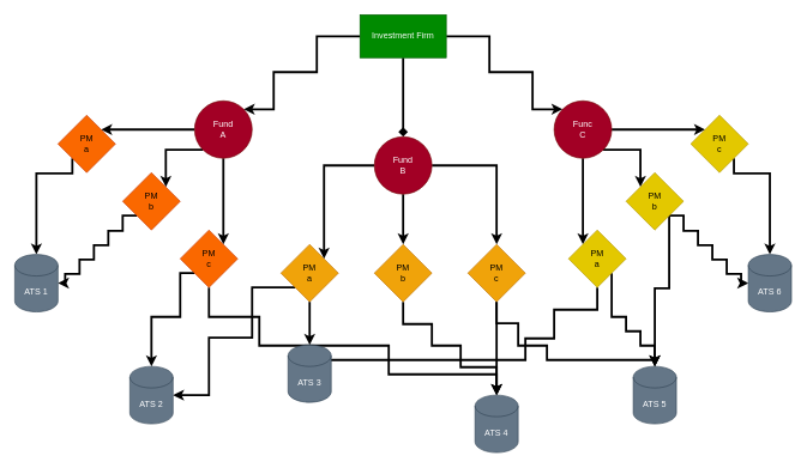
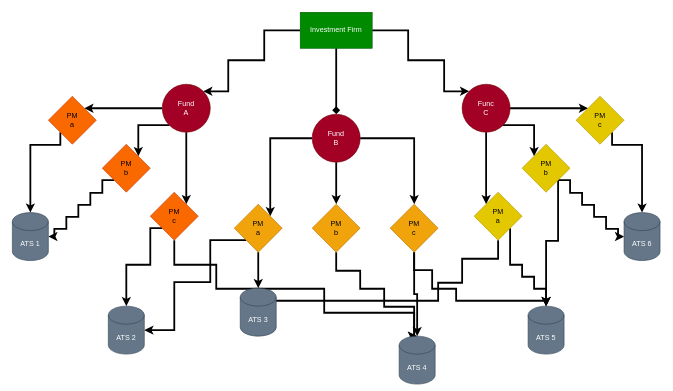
  <mxCell id="0" />
  <mxCell id="1" parent="0" />
  <mxCell id="2" style="edgeStyle=orthogonalEdgeStyle;rounded=0;orthogonalLoop=1;jettySize=auto;html=1;entryX=0.5;entryY=0;entryDx=0;entryDy=0;jumpSize=6;strokeWidth=3;strokeColor=#000000;endArrow=diamond;" parent="1" source="5" target="13" edge="1"><mxGeometry relative="1" as="geometry" /></mxCell>
  <mxCell id="3" style="edgeStyle=orthogonalEdgeStyle;rounded=0;orthogonalLoop=1;jettySize=auto;html=1;exitX=0;exitY=0.5;exitDx=0;exitDy=0;entryX=1;entryY=0;entryDx=0;entryDy=0;jumpSize=6;strokeWidth=3;strokeColor=#000000;" parent="1" source="5" target="9" edge="1"><mxGeometry relative="1" as="geometry"><Array as="points"><mxPoint x="440" y="50" /><mxPoint x="440" y="100" /><mxPoint x="380" y="100" /><mxPoint x="380" y="152" /></Array></mxGeometry></mxCell>
  <mxCell id="4" style="edgeStyle=orthogonalEdgeStyle;rounded=0;orthogonalLoop=1;jettySize=auto;html=1;exitX=1;exitY=0.5;exitDx=0;exitDy=0;entryX=0;entryY=0;entryDx=0;entryDy=0;jumpSize=6;strokeWidth=3;strokeColor=#000000;" parent="1" source="5" target="17" edge="1"><mxGeometry relative="1" as="geometry"><Array as="points"><mxPoint x="680" y="50" /><mxPoint x="680" y="100" /><mxPoint x="740" y="100" /><mxPoint x="740" y="152" /></Array></mxGeometry></mxCell>
  <mxCell id="5" value="Investment Firm" style="rounded=0;whiteSpace=wrap;html=1;fillColor=#008a00;fontColor=#ffffff;strokeColor=#005700;" parent="1" vertex="1"><mxGeometry x="500" y="20" width="120" height="60" as="geometry" /></mxCell>
  <mxCell id="6" style="edgeStyle=orthogonalEdgeStyle;rounded=0;orthogonalLoop=1;jettySize=auto;html=1;exitX=0.5;exitY=1;exitDx=0;exitDy=0;entryX=1;entryY=0;entryDx=0;entryDy=0;jumpSize=6;strokeWidth=3;strokeColor=#000000;" parent="1" source="9" target="24" edge="1"><mxGeometry relative="1" as="geometry" /></mxCell>
  <mxCell id="7" style="edgeStyle=orthogonalEdgeStyle;rounded=0;orthogonalLoop=1;jettySize=auto;html=1;exitX=0;exitY=1;exitDx=0;exitDy=0;entryX=1;entryY=0;entryDx=0;entryDy=0;jumpSize=6;strokeWidth=3;strokeColor=#000000;" parent="1" source="9" target="21" edge="1"><mxGeometry relative="1" as="geometry" /></mxCell>
  <mxCell id="8" style="edgeStyle=orthogonalEdgeStyle;rounded=0;orthogonalLoop=1;jettySize=auto;html=1;exitX=0;exitY=0.5;exitDx=0;exitDy=0;entryX=0;entryY=1;entryDx=0;entryDy=0;jumpSize=6;strokeWidth=3;strokeColor=#000000;" parent="1" source="9" target="19" edge="1"><mxGeometry relative="1" as="geometry" /></mxCell>
  <mxCell id="9" value="Fund&lt;br&gt;A" style="ellipse;whiteSpace=wrap;html=1;fillColor=#a20025;fontColor=#ffffff;strokeColor=#6F0000;" parent="1" vertex="1"><mxGeometry x="270" y="140" width="80" height="80" as="geometry" /></mxCell>
  <mxCell id="10" style="edgeStyle=orthogonalEdgeStyle;rounded=0;orthogonalLoop=1;jettySize=auto;html=1;exitX=0;exitY=0.5;exitDx=0;exitDy=0;entryX=1;entryY=0;entryDx=0;entryDy=0;jumpSize=6;strokeWidth=3;strokeColor=#000000;" parent="1" source="13" target="35" edge="1"><mxGeometry relative="1" as="geometry" /></mxCell>
  <mxCell id="11" style="edgeStyle=orthogonalEdgeStyle;rounded=0;orthogonalLoop=1;jettySize=auto;html=1;exitX=0.5;exitY=1;exitDx=0;exitDy=0;entryX=0.5;entryY=0;entryDx=0;entryDy=0;jumpSize=6;strokeWidth=3;strokeColor=#000000;" parent="1" source="13" target="37" edge="1"><mxGeometry relative="1" as="geometry" /></mxCell>
  <mxCell id="12" style="edgeStyle=orthogonalEdgeStyle;rounded=0;orthogonalLoop=1;jettySize=auto;html=1;exitX=1;exitY=0.5;exitDx=0;exitDy=0;entryX=0.5;entryY=0;entryDx=0;entryDy=0;jumpSize=6;strokeWidth=3;strokeColor=#000000;" parent="1" source="13" target="40" edge="1"><mxGeometry relative="1" as="geometry" /></mxCell>
  <mxCell id="13" value="Fund&lt;br&gt;B" style="ellipse;whiteSpace=wrap;html=1;fillColor=#a20025;fontColor=#ffffff;strokeColor=#6F0000;" parent="1" vertex="1"><mxGeometry x="520" y="190" width="80" height="80" as="geometry" /></mxCell>
  <mxCell id="14" style="edgeStyle=orthogonalEdgeStyle;rounded=0;orthogonalLoop=1;jettySize=auto;html=1;exitX=0.5;exitY=1;exitDx=0;exitDy=0;entryX=0;entryY=0;entryDx=0;entryDy=0;jumpSize=6;strokeWidth=3;strokeColor=#000000;" parent="1" source="17" target="27" edge="1"><mxGeometry relative="1" as="geometry" /></mxCell>
  <mxCell id="15" style="edgeStyle=orthogonalEdgeStyle;rounded=0;orthogonalLoop=1;jettySize=auto;html=1;exitX=1;exitY=1;exitDx=0;exitDy=0;entryX=0;entryY=0;entryDx=0;entryDy=0;jumpSize=6;strokeWidth=3;strokeColor=#000000;" parent="1" source="17" target="30" edge="1"><mxGeometry relative="1" as="geometry" /></mxCell>
  <mxCell id="16" style="edgeStyle=orthogonalEdgeStyle;rounded=0;orthogonalLoop=1;jettySize=auto;html=1;exitX=1;exitY=0.5;exitDx=0;exitDy=0;entryX=0;entryY=0;entryDx=0;entryDy=0;jumpSize=6;strokeWidth=3;strokeColor=#000000;" parent="1" source="17" target="32" edge="1"><mxGeometry relative="1" as="geometry" /></mxCell>
  <mxCell id="17" value="Func&lt;br&gt;C" style="ellipse;whiteSpace=wrap;html=1;fillColor=#a20025;fontColor=#ffffff;strokeColor=#6F0000;" parent="1" vertex="1"><mxGeometry x="770" y="140" width="80" height="80" as="geometry" /></mxCell>
  <mxCell id="18" style="edgeStyle=orthogonalEdgeStyle;rounded=0;orthogonalLoop=1;jettySize=auto;html=1;exitX=1;exitY=0;exitDx=0;exitDy=0;jumpSize=6;strokeWidth=3;strokeColor=#000000;" parent="1" source="19" target="41" edge="1"><mxGeometry relative="1" as="geometry"><Array as="points"><mxPoint x="100" y="241" /><mxPoint x="50" y="241" /></Array></mxGeometry></mxCell>
  <mxCell id="19" value="PM&lt;br&gt;a" style="rhombus;whiteSpace=wrap;html=1;flipH=1;direction=west;fillColor=#fa6800;fontColor=#000000;strokeColor=#C73500;" parent="1" vertex="1"><mxGeometry x="80" y="160" width="80" height="80" as="geometry" /></mxCell>
  <mxCell id="20" style="edgeStyle=orthogonalEdgeStyle;rounded=0;orthogonalLoop=1;jettySize=auto;html=1;exitX=0;exitY=1;exitDx=0;exitDy=0;entryX=1;entryY=0.5;entryDx=0;entryDy=0;entryPerimeter=0;jumpSize=6;strokeWidth=3;strokeColor=#000000;" parent="1" source="21" edge="1" target="41"><mxGeometry relative="1" as="geometry"><mxPoint x="60" y="350" as="targetPoint" /><Array as="points"><mxPoint x="170" y="300" /><mxPoint x="170" y="321" /><mxPoint x="150" y="321" /><mxPoint x="150" y="341" /><mxPoint x="130" y="341" /><mxPoint x="130" y="361" /><mxPoint x="110" y="361" /><mxPoint x="110" y="381" /><mxPoint x="90" y="381" /><mxPoint x="90" y="394" /></Array></mxGeometry></mxCell>
  <mxCell id="21" value="PM&lt;br&gt;b" style="rhombus;whiteSpace=wrap;html=1;fillColor=#fa6800;fontColor=#000000;strokeColor=#C73500;" parent="1" vertex="1"><mxGeometry x="170" y="240" width="80" height="80" as="geometry" /></mxCell>
  <mxCell id="22" style="edgeStyle=orthogonalEdgeStyle;rounded=0;orthogonalLoop=1;jettySize=auto;html=1;exitX=0;exitY=1;exitDx=0;exitDy=0;entryX=0.5;entryY=0;entryDx=0;entryDy=0;entryPerimeter=0;jumpSize=6;strokeWidth=3;strokeColor=#000000;" parent="1" source="24" target="42" edge="1"><mxGeometry relative="1" as="geometry"><Array as="points"><mxPoint x="250" y="380" /><mxPoint x="250" y="441" /><mxPoint x="210" y="441" /></Array></mxGeometry></mxCell>
  <mxCell id="23" style="edgeStyle=orthogonalEdgeStyle;rounded=0;orthogonalLoop=1;jettySize=auto;html=1;exitX=0.5;exitY=1;exitDx=0;exitDy=0;entryX=0.5;entryY=0;entryDx=0;entryDy=0;entryPerimeter=0;jumpSize=6;strokeWidth=3;strokeColor=#000000;" parent="1" source="24" target="43" edge="1"><mxGeometry relative="1" as="geometry"><Array as="points"><mxPoint x="290" y="441" /><mxPoint x="360" y="441" /><mxPoint x="360" y="481" /><mxPoint x="540" y="481" /><mxPoint x="540" y="521" /><mxPoint x="690" y="521" /></Array></mxGeometry></mxCell>
  <mxCell id="24" value="PM&lt;br&gt;c" style="rhombus;whiteSpace=wrap;html=1;fillColor=#fa6800;fontColor=#000000;strokeColor=#C73500;" parent="1" vertex="1"><mxGeometry x="250" y="320" width="80" height="80" as="geometry" /></mxCell>
  <mxCell id="25" style="edgeStyle=orthogonalEdgeStyle;rounded=0;orthogonalLoop=1;jettySize=auto;html=1;exitX=0.5;exitY=1;exitDx=0;exitDy=0;entryX=0.5;entryY=0.125;entryDx=0;entryDy=0;entryPerimeter=0;jumpSize=6;strokeWidth=3;strokeColor=#000000;" parent="1" source="27" target="46" edge="1"><mxGeometry relative="1" as="geometry"><Array as="points"><mxPoint x="830" y="431" /><mxPoint x="770" y="431" /><mxPoint x="770" y="471" /><mxPoint x="730" y="471" /><mxPoint x="730" y="501" /><mxPoint x="430" y="501" /></Array></mxGeometry></mxCell>
  <mxCell id="26" style="edgeStyle=orthogonalEdgeStyle;rounded=0;orthogonalLoop=1;jettySize=auto;html=1;exitX=1;exitY=1;exitDx=0;exitDy=0;entryX=0.5;entryY=0;entryDx=0;entryDy=0;entryPerimeter=0;jumpSize=6;strokeWidth=3;strokeColor=#000000;" parent="1" source="27" target="44" edge="1"><mxGeometry relative="1" as="geometry"><Array as="points"><mxPoint x="850" y="441" /><mxPoint x="870" y="441" /><mxPoint x="870" y="461" /><mxPoint x="890" y="461" /><mxPoint x="890" y="481" /><mxPoint x="910" y="481" /></Array></mxGeometry></mxCell>
  <mxCell id="27" value="PM&lt;br&gt;a" style="rhombus;whiteSpace=wrap;html=1;fillColor=#e3c800;fontColor=#000000;strokeColor=#B09500;" parent="1" vertex="1"><mxGeometry x="790" y="320" width="80" height="80" as="geometry" /></mxCell>
  <mxCell id="28" style="edgeStyle=orthogonalEdgeStyle;rounded=0;orthogonalLoop=1;jettySize=auto;html=1;exitX=1;exitY=1;exitDx=0;exitDy=0;jumpSize=6;strokeWidth=3;strokeColor=#000000;" parent="1" source="30" target="44" edge="1"><mxGeometry relative="1" as="geometry"><Array as="points"><mxPoint x="930" y="401" /><mxPoint x="910" y="401" /></Array></mxGeometry></mxCell>
  <mxCell id="29" style="edgeStyle=orthogonalEdgeStyle;rounded=0;orthogonalLoop=1;jettySize=auto;html=1;exitX=1;exitY=1;exitDx=0;exitDy=0;entryX=0;entryY=0.5;entryDx=0;entryDy=0;entryPerimeter=0;jumpSize=6;strokeWidth=3;strokeColor=#000000;" parent="1" source="30" target="45" edge="1"><mxGeometry relative="1" as="geometry"><Array as="points"><mxPoint x="950" y="300" /><mxPoint x="950" y="321" /><mxPoint x="970" y="321" /><mxPoint x="970" y="341" /><mxPoint x="990" y="341" /><mxPoint x="990" y="361" /><mxPoint x="1010" y="361" /><mxPoint x="1010" y="381" /><mxPoint x="1030" y="381" /><mxPoint x="1030" y="394" /></Array></mxGeometry></mxCell>
  <mxCell id="30" value="PM&lt;br&gt;b" style="rhombus;whiteSpace=wrap;html=1;fillColor=#e3c800;fontColor=#000000;strokeColor=#B09500;" parent="1" vertex="1"><mxGeometry x="870" y="240" width="80" height="80" as="geometry" /></mxCell>
  <mxCell id="31" style="edgeStyle=orthogonalEdgeStyle;rounded=0;orthogonalLoop=1;jettySize=auto;html=1;exitX=1;exitY=1;exitDx=0;exitDy=0;entryX=0.5;entryY=0;entryDx=0;entryDy=0;entryPerimeter=0;jumpSize=6;strokeWidth=3;strokeColor=#000000;" parent="1" source="32" target="45" edge="1"><mxGeometry relative="1" as="geometry"><Array as="points"><mxPoint x="1020" y="241" /><mxPoint x="1070" y="241" /></Array></mxGeometry></mxCell>
  <mxCell id="32" value="PM&lt;br&gt;c" style="rhombus;whiteSpace=wrap;html=1;fillColor=#e3c800;fontColor=#000000;strokeColor=#B09500;" parent="1" vertex="1"><mxGeometry x="960" y="160" width="80" height="80" as="geometry" /></mxCell>
  <mxCell id="33" style="edgeStyle=orthogonalEdgeStyle;rounded=0;orthogonalLoop=1;jettySize=auto;html=1;entryX=0.5;entryY=0;entryDx=0;entryDy=0;entryPerimeter=0;jumpSize=6;strokeWidth=3;strokeColor=#000000;" parent="1" source="35" target="46" edge="1"><mxGeometry relative="1" as="geometry" /></mxCell>
  <mxCell id="34" style="edgeStyle=orthogonalEdgeStyle;rounded=0;orthogonalLoop=1;jettySize=auto;html=1;entryX=1;entryY=0.5;entryDx=0;entryDy=0;entryPerimeter=0;jumpSize=6;strokeWidth=3;strokeColor=#000000;" parent="1" source="35" target="42" edge="1"><mxGeometry relative="1" as="geometry"><mxPoint x="210" y="420" as="targetPoint" /><Array as="points"><mxPoint x="350" y="400" /><mxPoint x="350" y="470" /><mxPoint x="290" y="470" /><mxPoint x="290" y="550" /></Array></mxGeometry></mxCell>
  <mxCell id="35" value="PM&lt;br&gt;a" style="rhombus;whiteSpace=wrap;html=1;fillColor=#f0a30a;fontColor=#000000;strokeColor=#BD7000;" parent="1" vertex="1"><mxGeometry x="390" y="340" width="80" height="80" as="geometry" /></mxCell>
  <mxCell id="36" style="edgeStyle=orthogonalEdgeStyle;rounded=0;orthogonalLoop=1;jettySize=auto;html=1;exitX=0.5;exitY=1;exitDx=0;exitDy=0;entryX=0.5;entryY=0;entryDx=0;entryDy=0;entryPerimeter=0;jumpSize=6;strokeWidth=3;strokeColor=#000000;" parent="1" source="37" target="43" edge="1"><mxGeometry relative="1" as="geometry"><Array as="points"><mxPoint x="560" y="451" /><mxPoint x="600" y="451" /><mxPoint x="600" y="481" /><mxPoint x="640" y="481" /><mxPoint x="640" y="511" /><mxPoint x="690" y="511" /></Array></mxGeometry></mxCell>
  <mxCell id="37" value="PM&lt;br&gt;b" style="rhombus;whiteSpace=wrap;html=1;fillColor=#f0a30a;fontColor=#000000;strokeColor=#BD7000;" parent="1" vertex="1"><mxGeometry x="520" y="340" width="80" height="80" as="geometry" /></mxCell>
  <mxCell id="38" style="edgeStyle=orthogonalEdgeStyle;rounded=0;orthogonalLoop=1;jettySize=auto;html=1;exitX=0.5;exitY=1;exitDx=0;exitDy=0;jumpSize=6;strokeWidth=3;strokeColor=#000000;" parent="1" source="40" target="44" edge="1"><mxGeometry relative="1" as="geometry"><Array as="points"><mxPoint x="690" y="450" /><mxPoint x="720" y="450" /><mxPoint x="720" y="481" /><mxPoint x="760" y="481" /><mxPoint x="760" y="501" /><mxPoint x="910" y="501" /></Array></mxGeometry></mxCell>
  <mxCell id="39" style="edgeStyle=orthogonalEdgeStyle;rounded=0;orthogonalLoop=1;jettySize=auto;html=1;entryX=0.5;entryY=0;entryDx=0;entryDy=0;entryPerimeter=0;jumpSize=6;strokeWidth=3;strokeColor=#000000;" parent="1" source="40" target="43" edge="1"><mxGeometry relative="1" as="geometry" /></mxCell>
  <mxCell id="40" value="PM&lt;br&gt;c" style="rhombus;whiteSpace=wrap;html=1;fillColor=#f0a30a;fontColor=#000000;strokeColor=#BD7000;" parent="1" vertex="1"><mxGeometry x="650" y="340" width="80" height="80" as="geometry" /></mxCell>
  <mxCell id="41" value="ATS 1" style="shape=cylinder3;whiteSpace=wrap;html=1;boundedLbl=1;backgroundOutline=1;size=15;fillColor=#647687;fontColor=#ffffff;strokeColor=#314354;" parent="1" vertex="1"><mxGeometry x="20" y="354" width="60" height="80" as="geometry" /></mxCell>
  <mxCell id="42" value="ATS 2" style="shape=cylinder3;whiteSpace=wrap;html=1;boundedLbl=1;backgroundOutline=1;size=15;fillColor=#647687;fontColor=#ffffff;strokeColor=#314354;" parent="1" vertex="1"><mxGeometry x="180" y="510" width="60" height="80" as="geometry" /></mxCell>
- <mxCell id="43" value="ATS 4" style="shape=cylinder3;whiteSpace=wrap;html=1;boundedLbl=1;backgroundOutline=1;size=15;fillColor=#647687;fontColor=#ffffff;strokeColor=#314354;" parent="1" vertex="1"><mxGeometry x="660" y="550" width="60" height="80" as="geometry" /></mxCell>
+ <mxCell id="43" value="ATS 4" style="shape=cylinder3;whiteSpace=wrap;html=1;boundedLbl=1;backgroundOutline=1;size=15;fillColor=#647687;fontColor=#ffffff;strokeColor=#314354;" parent="1" vertex="1"><mxGeometry x="665" y="560" width="60" height="80" as="geometry" /></mxCell>
  <mxCell id="44" value="ATS 5" style="shape=cylinder3;whiteSpace=wrap;html=1;boundedLbl=1;backgroundOutline=1;size=15;fillColor=#647687;fontColor=#ffffff;strokeColor=#314354;" parent="1" vertex="1"><mxGeometry x="880" y="510" width="60" height="80" as="geometry" /></mxCell>
  <mxCell id="45" value="ATS 6" style="shape=cylinder3;whiteSpace=wrap;html=1;boundedLbl=1;backgroundOutline=1;size=15;fillColor=#647687;fontColor=#ffffff;strokeColor=#314354;" parent="1" vertex="1"><mxGeometry x="1040" y="354" width="60" height="80" as="geometry" /></mxCell>
  <mxCell id="46" value="ATS 3" style="shape=cylinder3;whiteSpace=wrap;html=1;boundedLbl=1;backgroundOutline=1;size=15;fillColor=#647687;fontColor=#ffffff;strokeColor=#314354;" parent="1" vertex="1"><mxGeometry x="400" y="480" width="60" height="80" as="geometry" /></mxCell>
